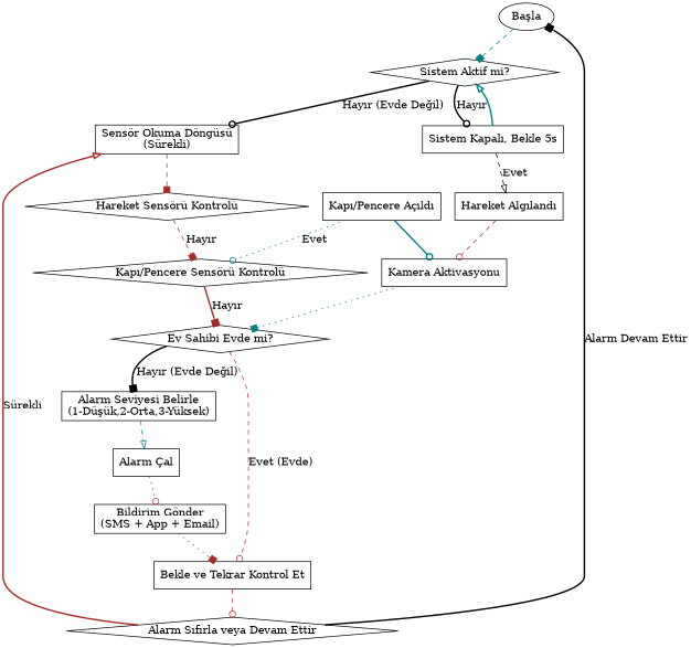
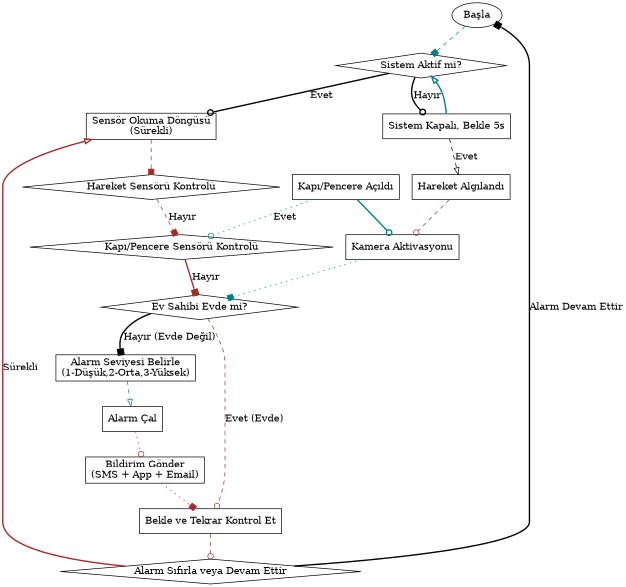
  digraph {
    rankdir=TB
    node [shape=box]
    edge [arrowhead=box color=brown style=dashed]
    n1 [label="Başla" shape=oval]
    n2 [label="Sistem Aktif mi?" shape=diamond]
    n3 [label="Sensör Okuma Döngüsü\n(Sürekli)"]
    n4 [label="Sistem Kapalı, Bekle 5s"]
    n5 [label="Hareket Sensörü Kontrolü" shape=diamond]
    n6 [label="Hareket Algılandı"]
    n7 [label="Kapı/Pencere Sensörü Kontrolü" shape=diamond]
    n8 [label="Kamera Aktivasyonu"]
    n9 [label="Ev Sahibi Evde mi?" shape=diamond]
    n10 [label="Kapı/Pencere Açıldı"]
    n11 [label="Alarm Seviyesi Belirle\n(1-Düşük,2-Orta,3-Yüksek)"]
    n12 [label="Bekle ve Tekrar Kontrol Et"]
    n13 [label="Alarm Çal"]
    n14 [label="Alarm Sıfırla veya Devam Ettir" shape=diamond]
    n15 [label="Bildirim Gönder\n(SMS + App + Email)"]
    n1 -> n2 [color=teal]
-   n2 -> n3 [arrowhead=odot color=black label="Hayır (Evde Değil)" style=bold]
+   n2 -> n3 [arrowhead=odot color=black label=Evet style=bold]
    n2 -> n4 [arrowhead=odot color=black label="Hayır" style=bold]
    n3 -> n5
    n4 -> n2 [arrowhead=onormal color=teal style=bold]
    n4 -> n6 [arrowhead=onormal color=black label=Evet]
    n5 -> n7 [label="Hayır"]
    n6 -> n8 [arrowhead=odot]
    n7 -> n9 [label="Hayır" style=bold]
    n8 -> n9 [color=teal style=dotted]
    n9 -> n11 [color=black label="Hayır (Evde Değil)" style=bold]
    n9 -> n12 [arrowhead=odot label="Evet (Evde)"]
    n10 -> n7 [arrowhead=odot color=teal label=Evet style=dotted]
    n10 -> n8 [arrowhead=odot color=teal style=bold]
    n11 -> n13 [arrowhead=onormal color=teal]
    n12 -> n14 [arrowhead=odot]
    n13 -> n15 [arrowhead=odot style=dotted]
    n14 -> n1 [color=black label="Alarm Devam Ettir" style=bold]
    n14 -> n3 [arrowhead=onormal label="Sürekli" style=bold]
    n15 -> n12 [style=dotted]
  }
